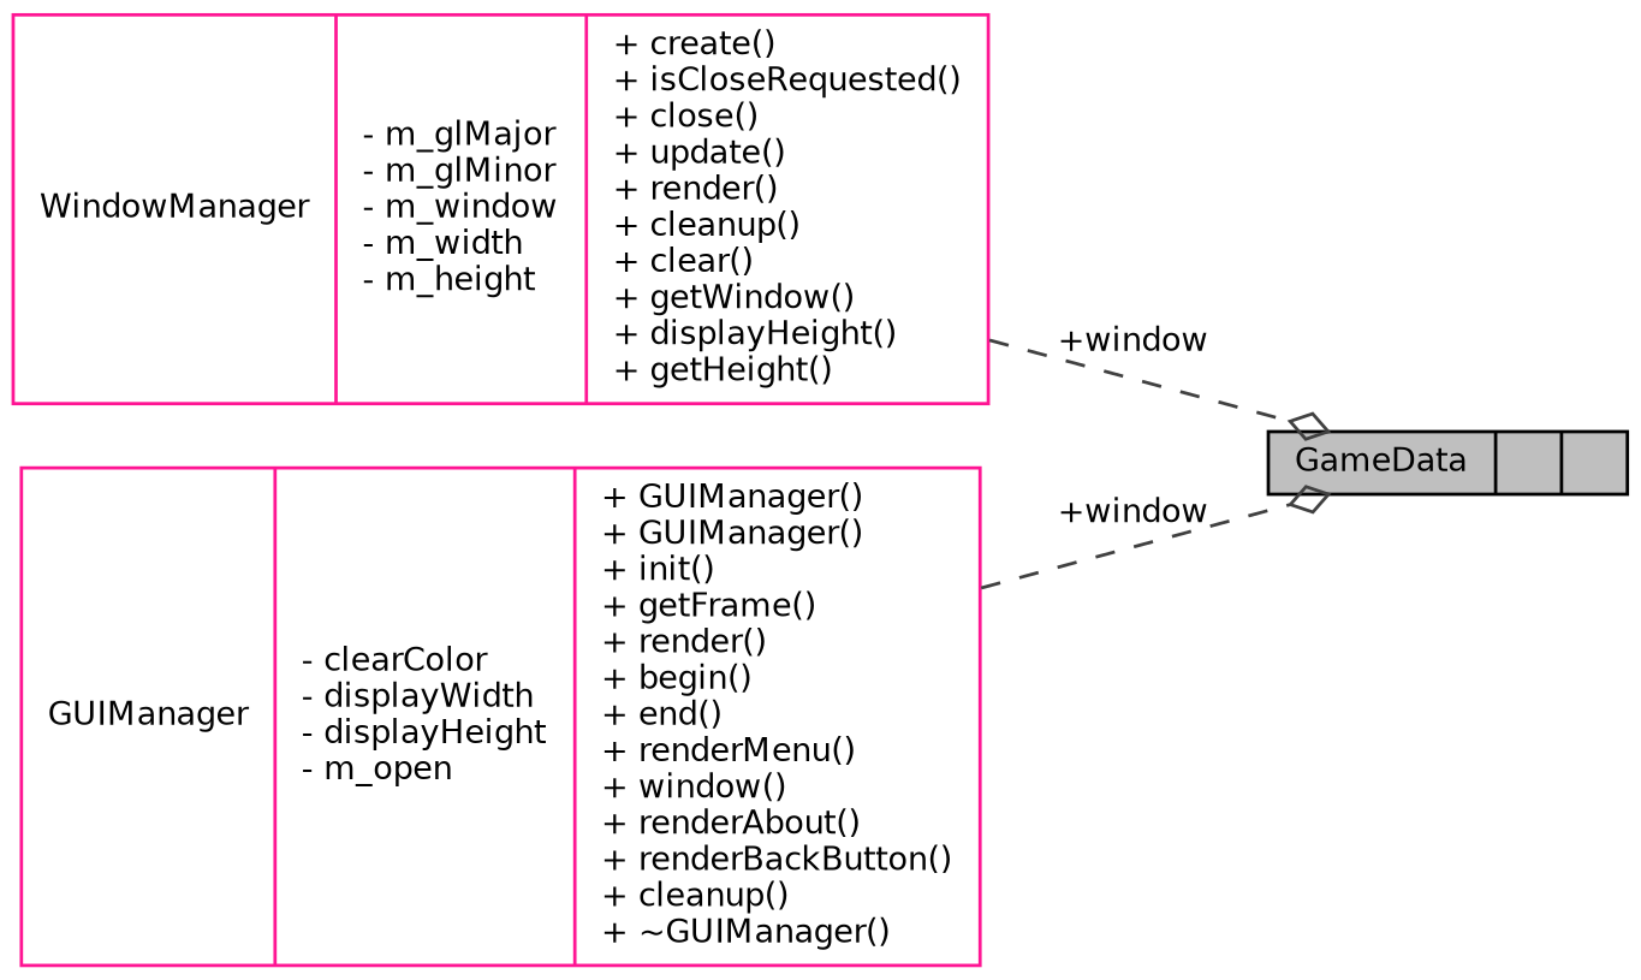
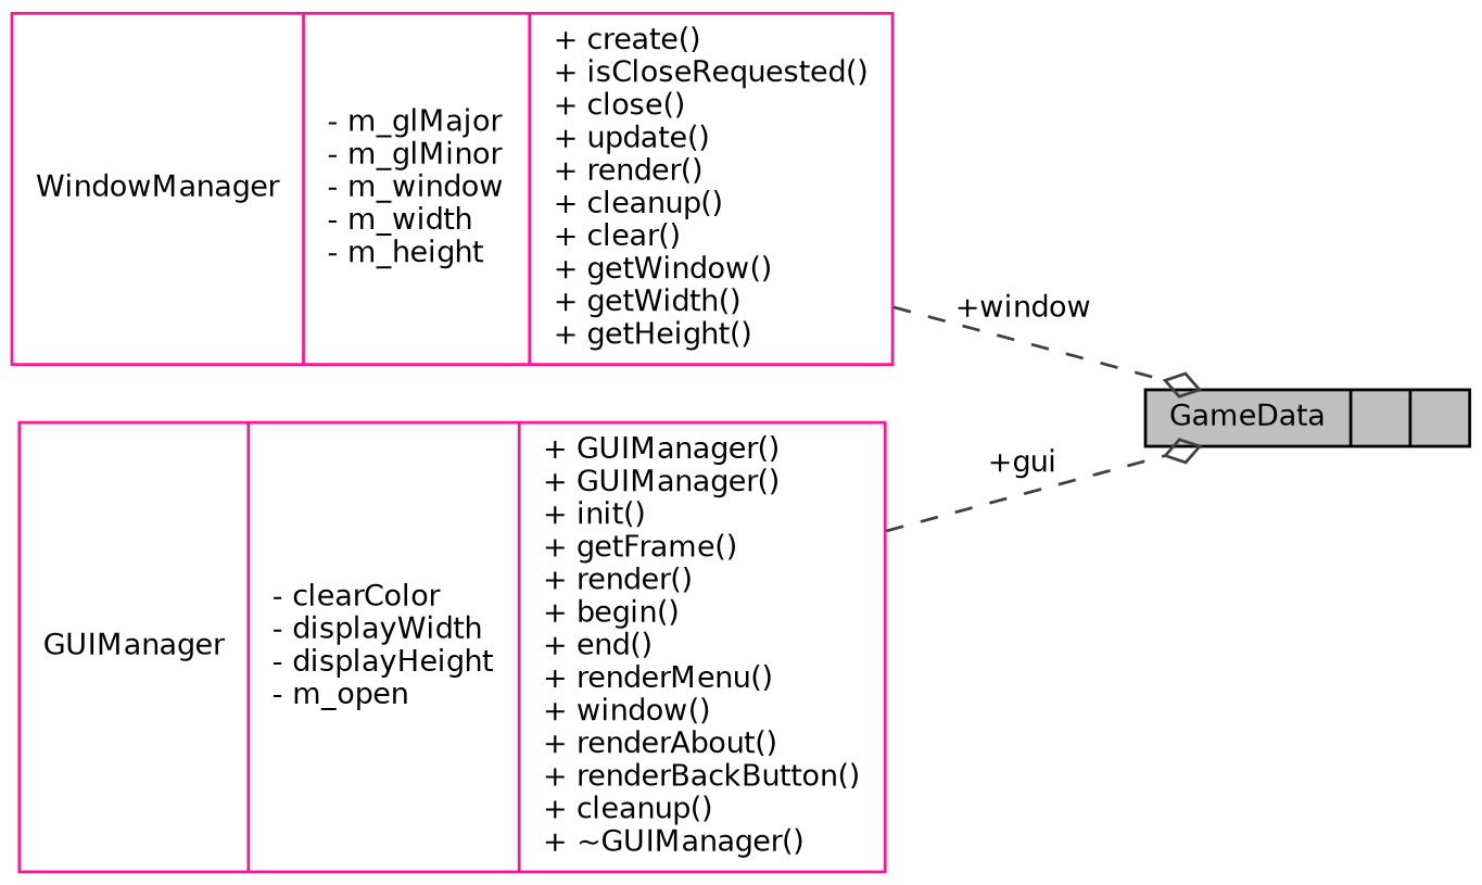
  digraph {
    rankdir=LR
    node [color=deeppink fillcolor=white fontname=Helvetica fontsize=10 shape=record style=filled]
    edge [arrowhead=odiamond color=grey25 fontname=Helvetica fontsize=10 labelfontname=Helvetica labelfontsize=10 style=dashed]
    n1 [color=black fillcolor=grey75 fontcolor=black height=0.2 label="{GameData\n||}" width=0.4]
-   n2 [height=0.2 label="{WindowManager\n|- m_glMajor\l- m_glMinor\l- m_window\l- m_width\l- m_height\l|+ create()\l+ isCloseRequested()\l+ close()\l+ update()\l+ render()\l+ cleanup()\l+ clear()\l+ getWindow()\l+ displayHeight()\l+ getHeight()\l}" width=0.4]
+   n2 [height=0.2 label="{WindowManager\n|- m_glMajor\l- m_glMinor\l- m_window\l- m_width\l- m_height\l|+ create()\l+ isCloseRequested()\l+ close()\l+ update()\l+ render()\l+ cleanup()\l+ clear()\l+ getWindow()\l+ getWidth()\l+ getHeight()\l}" width=0.4]
    n3 [height=0.2 label="{GUIManager\n|- clearColor\l- displayWidth\l- displayHeight\l- m_open\l|+ GUIManager()\l+ GUIManager()\l+ init()\l+ getFrame()\l+ render()\l+ begin()\l+ end()\l+ renderMenu()\l+ window()\l+ renderAbout()\l+ renderBackButton()\l+ cleanup()\l+ ~GUIManager()\l}" width=0.4]
    n2 -> n1 [label=" +window"]
-   n3 -> n1 [label=" +window"]
+   n3 -> n1 [label=" +gui"]
  }
